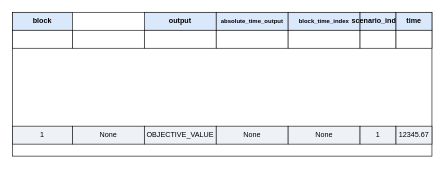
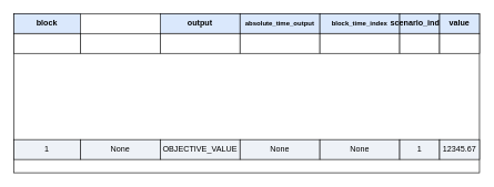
  <mxCell id="0" />
  <mxCell id="1" parent="0" />
  <mxCell id="2" value="" style="rounded=0;whiteSpace=wrap;html=1;strokeColor=#000000;strokeWidth=1;fillColor=#ffffff;" vertex="1" parent="1"><mxGeometry x="20" y="20" width="700" height="240" as="geometry" /></mxCell>
  <mxCell id="3" value="block" style="rounded=0;whiteSpace=wrap;html=1;strokeColor=#000000;strokeWidth=1;fillColor=#dae8fc;fontStyle=1;align=center;verticalAlign=middle;" vertex="1" parent="2"><mxGeometry x="0" y="0" width="100" height="30" as="geometry" /></mxCell>
  <mxCell id="4" value="output" style="rounded=0;whiteSpace=wrap;html=1;strokeColor=#000000;strokeWidth=1;fillColor=#dae8fc;fontStyle=1;align=center;verticalAlign=middle;" vertex="1" parent="2"><mxGeometry x="220" y="0" width="120" height="30" as="geometry" /></mxCell>
  <mxCell id="5" value="absolute_time_output" style="rounded=0;whiteSpace=wrap;html=1;strokeColor=#000000;strokeWidth=1;fillColor=#dae8fc;fontStyle=1;align=center;verticalAlign=middle;fontSize=10;" vertex="1" parent="2"><mxGeometry x="340" y="0" width="120" height="30" as="geometry" /></mxCell>
  <mxCell id="6" value="block_time_index" style="rounded=0;whiteSpace=wrap;html=1;strokeColor=#000000;strokeWidth=1;fillColor=#dae8fc;fontStyle=1;align=center;verticalAlign=middle;fontSize=10;" vertex="1" parent="2"><mxGeometry x="460" y="0" width="120" height="30" as="geometry" /></mxCell>
  <mxCell id="7" value="scenario_index" style="rounded=0;whiteSpace=wrap;html=1;strokeColor=#000000;strokeWidth=1;fillColor=#dae8fc;fontStyle=1;align=center;verticalAlign=middle;" vertex="1" parent="2"><mxGeometry x="580" y="0" width="60" height="30" as="geometry" /></mxCell>
- <mxCell id="8" value="time" style="rounded=0;whiteSpace=wrap;html=1;strokeColor=#000000;strokeWidth=1;fillColor=#dae8fc;fontStyle=1;align=center;verticalAlign=middle;" vertex="1" parent="2"><mxGeometry x="640" y="0" width="60" height="30" as="geometry" /></mxCell>
+ <mxCell id="8" value="value" style="rounded=0;whiteSpace=wrap;html=1;strokeColor=#000000;strokeWidth=1;fillColor=#dae8fc;fontStyle=1;align=center;verticalAlign=middle;" vertex="1" parent="2"><mxGeometry x="640" y="0" width="60" height="30" as="geometry" /></mxCell>
  <mxCell id="9" value="" style="rounded=0;whiteSpace=wrap;html=1;strokeColor=#000000;strokeWidth=1;fillColor=#ffffff;" vertex="1" parent="2"><mxGeometry x="0" y="30" width="100" height="30" as="geometry" /></mxCell>
  <mxCell id="10" value="" style="rounded=0;whiteSpace=wrap;html=1;strokeColor=#000000;strokeWidth=1;fillColor=#ffffff;" vertex="1" parent="2"><mxGeometry x="100" y="30" width="120" height="30" as="geometry" /></mxCell>
  <mxCell id="11" value="" style="rounded=0;whiteSpace=wrap;html=1;strokeColor=#000000;strokeWidth=1;fillColor=#ffffff;" vertex="1" parent="2"><mxGeometry x="220" y="30" width="120" height="30" as="geometry" /></mxCell>
  <mxCell id="12" value="" style="rounded=0;whiteSpace=wrap;html=1;strokeColor=#000000;strokeWidth=1;fillColor=#ffffff;" vertex="1" parent="2"><mxGeometry x="340" y="30" width="120" height="30" as="geometry" /></mxCell>
  <mxCell id="13" value="" style="rounded=0;whiteSpace=wrap;html=1;strokeColor=#000000;strokeWidth=1;fillColor=#ffffff;" vertex="1" parent="2"><mxGeometry x="460" y="30" width="120" height="30" as="geometry" /></mxCell>
  <mxCell id="14" value="" style="rounded=0;whiteSpace=wrap;html=1;strokeColor=#000000;strokeWidth=1;fillColor=#ffffff;" vertex="1" parent="2"><mxGeometry x="580" y="30" width="60" height="30" as="geometry" /></mxCell>
  <mxCell id="15" value="" style="rounded=0;whiteSpace=wrap;html=1;strokeColor=#000000;strokeWidth=1;fillColor=#ffffff;" vertex="1" parent="2"><mxGeometry x="640" y="30" width="60" height="30" as="geometry" /></mxCell>
  <mxCell id="16" value="1" style="rounded=0;whiteSpace=wrap;html=1;strokeColor=#000000;strokeWidth=1;fillColor=#eef2f7;align=center;verticalAlign=middle;" vertex="1" parent="2"><mxGeometry x="0" y="190" width="100" height="30" as="geometry" /></mxCell>
  <mxCell id="17" value="None" style="rounded=0;whiteSpace=wrap;html=1;strokeColor=#000000;strokeWidth=1;fillColor=#eef2f7;align=center;verticalAlign=middle;" vertex="1" parent="2"><mxGeometry x="100" y="190" width="120" height="30" as="geometry" /></mxCell>
  <mxCell id="18" value="OBJECTIVE_VALUE" style="rounded=0;whiteSpace=wrap;html=1;strokeColor=#000000;strokeWidth=1;fillColor=#eef2f7;align=center;verticalAlign=middle;" vertex="1" parent="2"><mxGeometry x="220" y="190" width="120" height="30" as="geometry" /></mxCell>
  <mxCell id="19" value="None" style="rounded=0;whiteSpace=wrap;html=1;strokeColor=#000000;strokeWidth=1;fillColor=#eef2f7;align=center;verticalAlign=middle;" vertex="1" parent="2"><mxGeometry x="340" y="190" width="120" height="30" as="geometry" /></mxCell>
  <mxCell id="20" value="None" style="rounded=0;whiteSpace=wrap;html=1;strokeColor=#000000;strokeWidth=1;fillColor=#eef2f7;align=center;verticalAlign=middle;" vertex="1" parent="2"><mxGeometry x="460" y="190" width="120" height="30" as="geometry" /></mxCell>
  <mxCell id="21" value="1" style="rounded=0;whiteSpace=wrap;html=1;strokeColor=#000000;strokeWidth=1;fillColor=#eef2f7;align=center;verticalAlign=middle;" vertex="1" parent="2"><mxGeometry x="580" y="190" width="60" height="30" as="geometry" /></mxCell>
  <mxCell id="22" value="12345.67" style="rounded=0;whiteSpace=wrap;html=1;strokeColor=#000000;strokeWidth=1;fillColor=#eef2f7;align=center;verticalAlign=middle;" vertex="1" parent="2"><mxGeometry x="640" y="190" width="60" height="30" as="geometry" /></mxCell>
